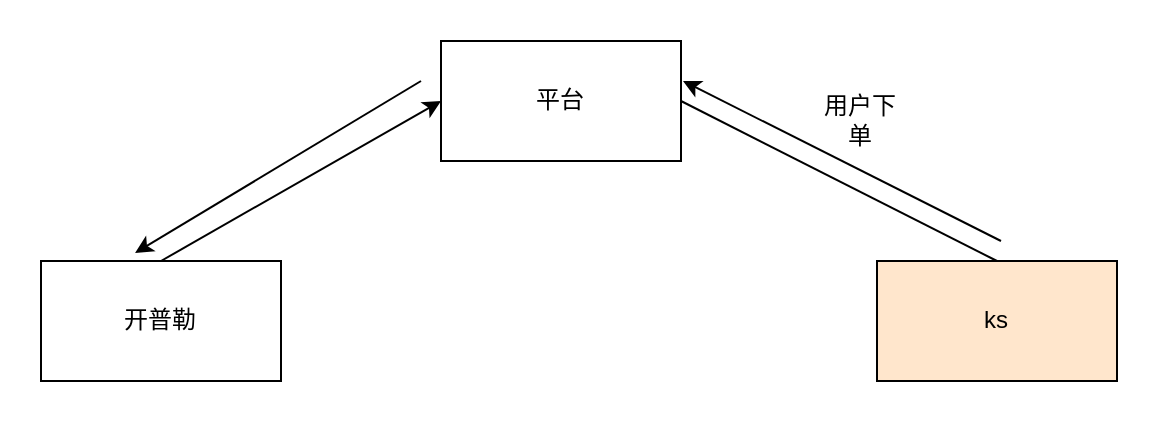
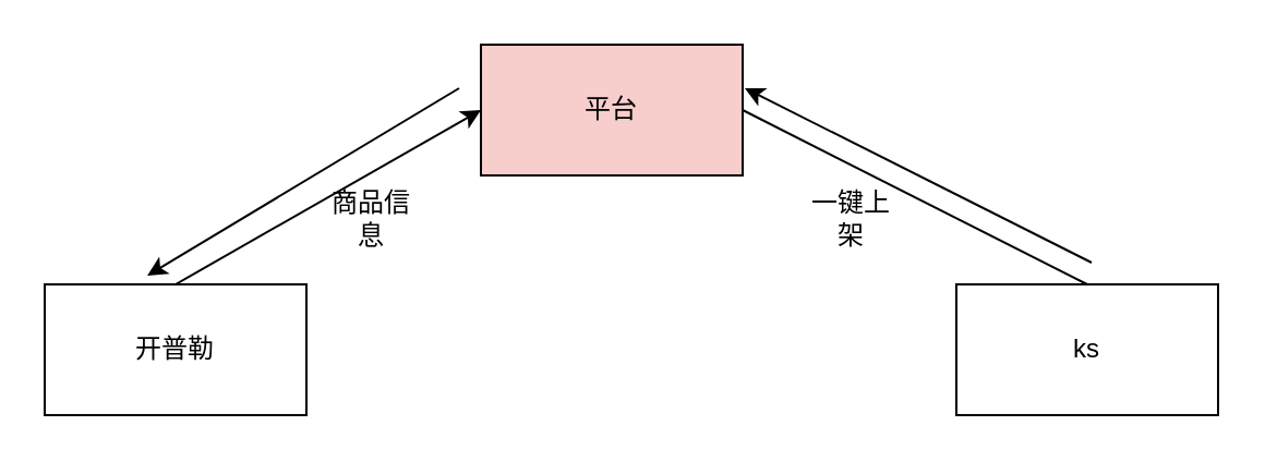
  <mxCell id="0" />
  <mxCell id="1" parent="0" />
  <mxCell id="2" value="开普勒" style="rounded=0;whiteSpace=wrap;html=1;" vertex="1" parent="1"><mxGeometry x="20" y="130" width="120" height="60" as="geometry" /></mxCell>
  <mxCell id="3" style="rounded=0;orthogonalLoop=1;jettySize=auto;html=1;exitX=1;exitY=0.5;exitDx=0;exitDy=0;entryX=0.5;entryY=0;entryDx=0;entryDy=0;endArrow=none;" edge="1" parent="1" source="4" target="5"><mxGeometry relative="1" as="geometry" /></mxCell>
- <mxCell id="4" value="平台" style="rounded=0;whiteSpace=wrap;html=1;" vertex="1" parent="1"><mxGeometry x="220" y="20" width="120" height="60" as="geometry" /></mxCell>
- <mxCell id="5" value="ks" style="rounded=0;whiteSpace=wrap;html=1;fillColor=#ffe6cc;" vertex="1" parent="1"><mxGeometry x="438" y="130" width="120" height="60" as="geometry" /></mxCell>
+ <mxCell id="4" value="平台" style="rounded=0;whiteSpace=wrap;html=1;fillColor=#f8cecc;" vertex="1" parent="1"><mxGeometry x="220" y="20" width="120" height="60" as="geometry" /></mxCell>
+ <mxCell id="5" value="ks" style="rounded=0;whiteSpace=wrap;html=1;" vertex="1" parent="1"><mxGeometry x="438" y="130" width="120" height="60" as="geometry" /></mxCell>
  <mxCell id="6" value="" style="endArrow=classic;html=1;entryX=0;entryY=0.5;entryDx=0;entryDy=0;" edge="1" parent="1" target="4"><mxGeometry width="50" height="50" relative="1" as="geometry"><mxPoint x="80" y="130" as="sourcePoint" /><mxPoint x="130" y="80" as="targetPoint" /></mxGeometry></mxCell>
+ <mxCell id="7" value="商品信息" style="text;html=1;strokeColor=none;fillColor=none;align=center;verticalAlign=middle;whiteSpace=wrap;rounded=0;" vertex="1" parent="1"><mxGeometry x="150" y="90" width="40" height="20" as="geometry" /></mxCell>
+ <mxCell id="8" value="一键上架" style="text;html=1;strokeColor=none;fillColor=none;align=center;verticalAlign=middle;whiteSpace=wrap;rounded=0;" vertex="1" parent="1"><mxGeometry x="370" y="90" width="40" height="20" as="geometry" /></mxCell>
  <mxCell id="9" value="" style="endArrow=classic;html=1;" edge="1" parent="1"><mxGeometry width="50" height="50" relative="1" as="geometry"><mxPoint x="500" y="120" as="sourcePoint" /><mxPoint x="341" y="40" as="targetPoint" /></mxGeometry></mxCell>
  <mxCell id="10" value="" style="endArrow=classic;html=1;entryX=0.392;entryY=-0.067;entryDx=0;entryDy=0;entryPerimeter=0;" edge="1" parent="1" target="2"><mxGeometry width="50" height="50" relative="1" as="geometry"><mxPoint x="210" y="40" as="sourcePoint" /><mxPoint x="80" y="130" as="targetPoint" /></mxGeometry></mxCell>
- <mxCell id="11" value="用户下单" style="text;html=1;strokeColor=none;fillColor=none;align=center;verticalAlign=middle;whiteSpace=wrap;rounded=0;" vertex="1" parent="1"><mxGeometry x="410" y="50" width="40" height="20" as="geometry" /></mxCell>
